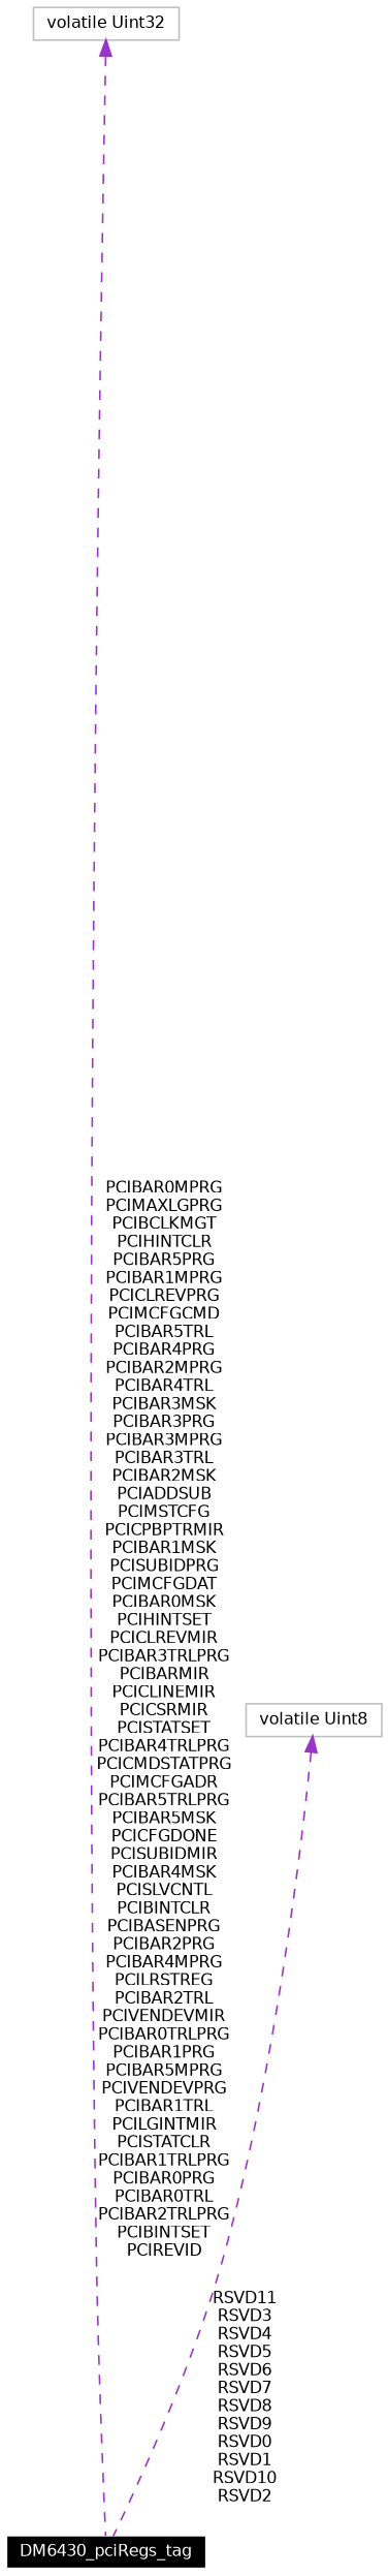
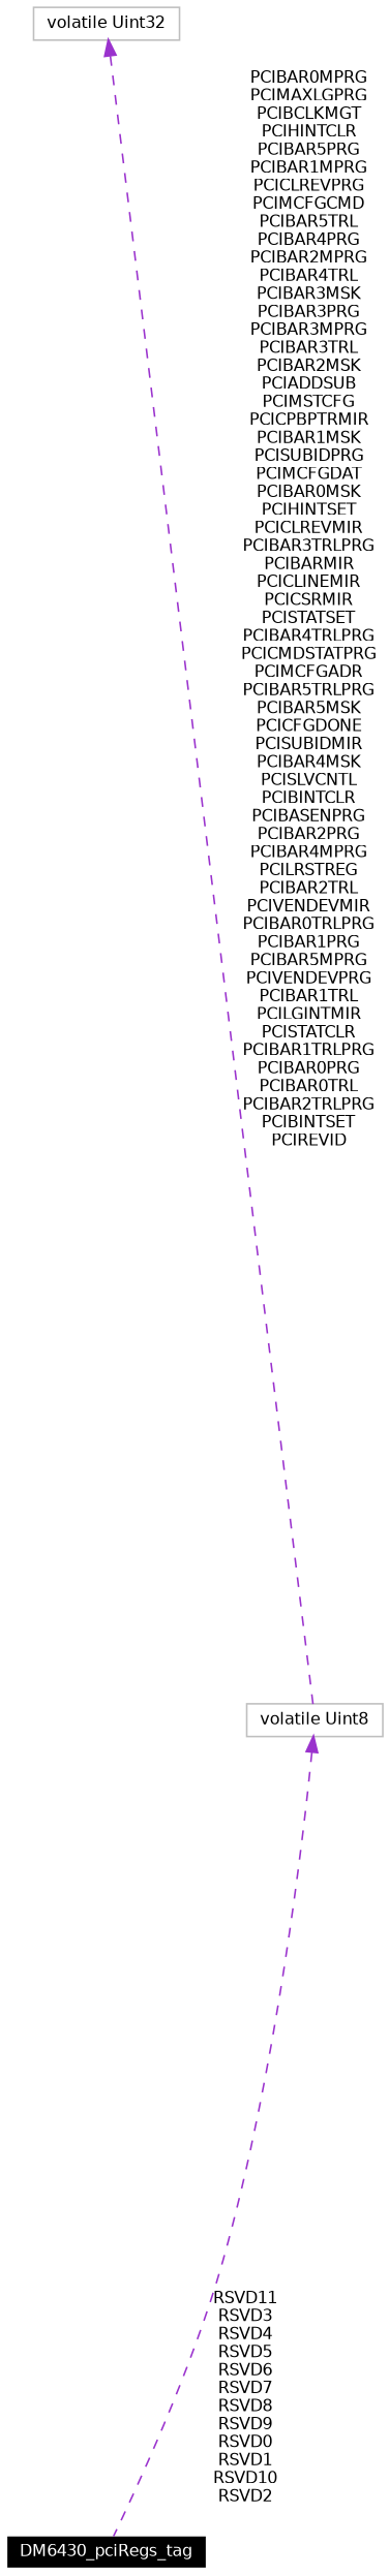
  digraph {
    node [color=grey75 fillcolor=white fontname=Helvetica fontsize=10 shape=record style=filled]
    edge [color=darkorchid3 dir=back fontname=Helvetica fontsize=10 labelfontname=Helvetica labelfontsize=10 style=dashed]
    n1 [color=white fillcolor=black fontcolor=white height=0.2 label=DM6430_pciRegs_tag width=0.4]
    n2 [height=0.2 label="volatile Uint32" width=0.4]
    n3 [height=0.2 label="volatile Uint8" width=0.4]
-   n2 -> n1 [label="PCIBAR0MPRG\nPCIMAXLGPRG\nPCIBCLKMGT\nPCIHINTCLR\nPCIBAR5PRG\nPCIBAR1MPRG\nPCICLREVPRG\nPCIMCFGCMD\nPCIBAR5TRL\nPCIBAR4PRG\nPCIBAR2MPRG\nPCIBAR4TRL\nPCIBAR3MSK\nPCIBAR3PRG\nPCIBAR3MPRG\nPCIBAR3TRL\nPCIBAR2MSK\nPCIADDSUB\nPCIMSTCFG\nPCICPBPTRMIR\nPCIBAR1MSK\nPCISUBIDPRG\nPCIMCFGDAT\nPCIBAR0MSK\nPCIHINTSET\nPCICLREVMIR\nPCIBAR3TRLPRG\nPCIBARMIR\nPCICLINEMIR\nPCICSRMIR\nPCISTATSET\nPCIBAR4TRLPRG\nPCICMDSTATPRG\nPCIMCFGADR\nPCIBAR5TRLPRG\nPCIBAR5MSK\nPCICFGDONE\nPCISUBIDMIR\nPCIBAR4MSK\nPCISLVCNTL\nPCIBINTCLR\nPCIBASENPRG\nPCIBAR2PRG\nPCIBAR4MPRG\nPCILRSTREG\nPCIBAR2TRL\nPCIVENDEVMIR\nPCIBAR0TRLPRG\nPCIBAR1PRG\nPCIBAR5MPRG\nPCIVENDEVPRG\nPCIBAR1TRL\nPCILGINTMIR\nPCISTATCLR\nPCIBAR1TRLPRG\nPCIBAR0PRG\nPCIBAR0TRL\nPCIBAR2TRLPRG\nPCIBINTSET\nPCIREVID"]
+   n2 -> n3 [label="PCIBAR0MPRG\nPCIMAXLGPRG\nPCIBCLKMGT\nPCIHINTCLR\nPCIBAR5PRG\nPCIBAR1MPRG\nPCICLREVPRG\nPCIMCFGCMD\nPCIBAR5TRL\nPCIBAR4PRG\nPCIBAR2MPRG\nPCIBAR4TRL\nPCIBAR3MSK\nPCIBAR3PRG\nPCIBAR3MPRG\nPCIBAR3TRL\nPCIBAR2MSK\nPCIADDSUB\nPCIMSTCFG\nPCICPBPTRMIR\nPCIBAR1MSK\nPCISUBIDPRG\nPCIMCFGDAT\nPCIBAR0MSK\nPCIHINTSET\nPCICLREVMIR\nPCIBAR3TRLPRG\nPCIBARMIR\nPCICLINEMIR\nPCICSRMIR\nPCISTATSET\nPCIBAR4TRLPRG\nPCICMDSTATPRG\nPCIMCFGADR\nPCIBAR5TRLPRG\nPCIBAR5MSK\nPCICFGDONE\nPCISUBIDMIR\nPCIBAR4MSK\nPCISLVCNTL\nPCIBINTCLR\nPCIBASENPRG\nPCIBAR2PRG\nPCIBAR4MPRG\nPCILRSTREG\nPCIBAR2TRL\nPCIVENDEVMIR\nPCIBAR0TRLPRG\nPCIBAR1PRG\nPCIBAR5MPRG\nPCIVENDEVPRG\nPCIBAR1TRL\nPCILGINTMIR\nPCISTATCLR\nPCIBAR1TRLPRG\nPCIBAR0PRG\nPCIBAR0TRL\nPCIBAR2TRLPRG\nPCIBINTSET\nPCIREVID"]
    n3 -> n1 [label="RSVD11\nRSVD3\nRSVD4\nRSVD5\nRSVD6\nRSVD7\nRSVD8\nRSVD9\nRSVD0\nRSVD1\nRSVD10\nRSVD2"]
  }
